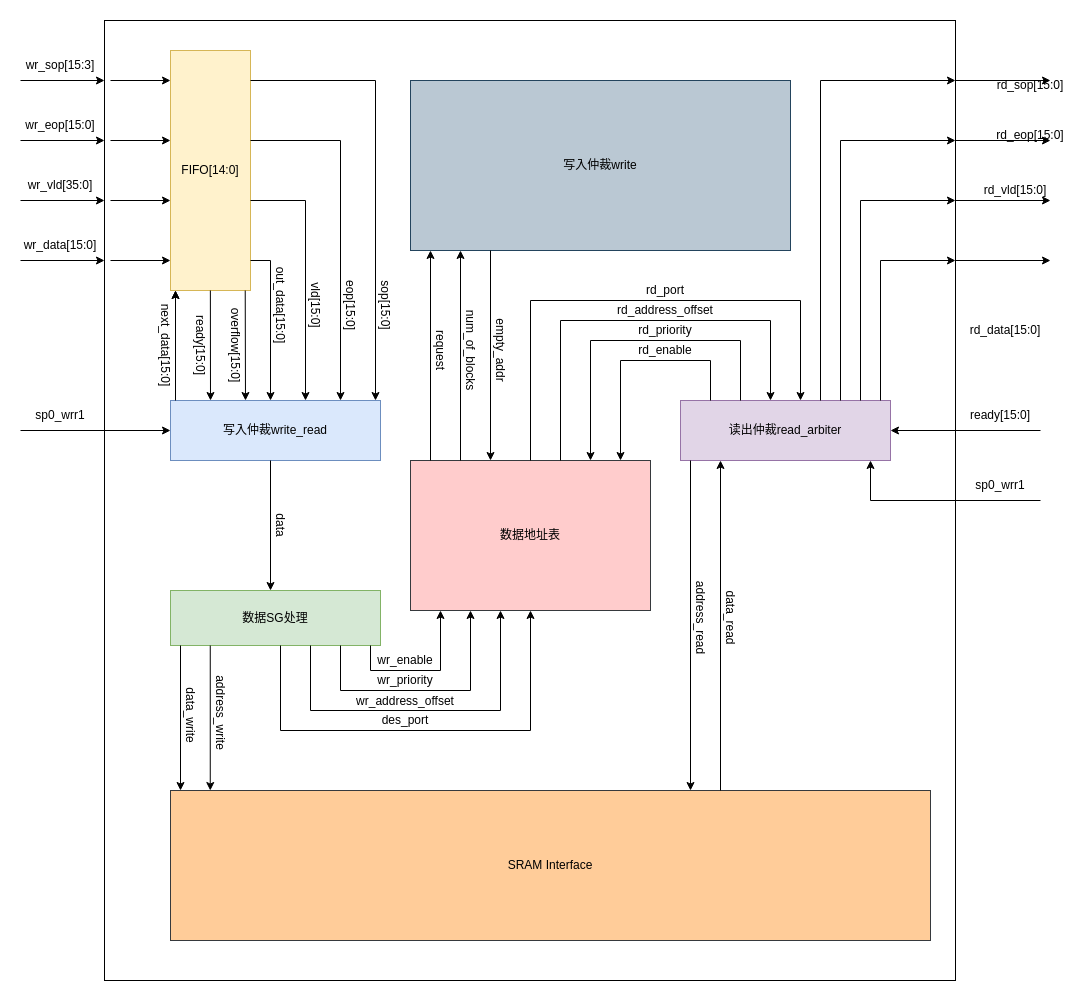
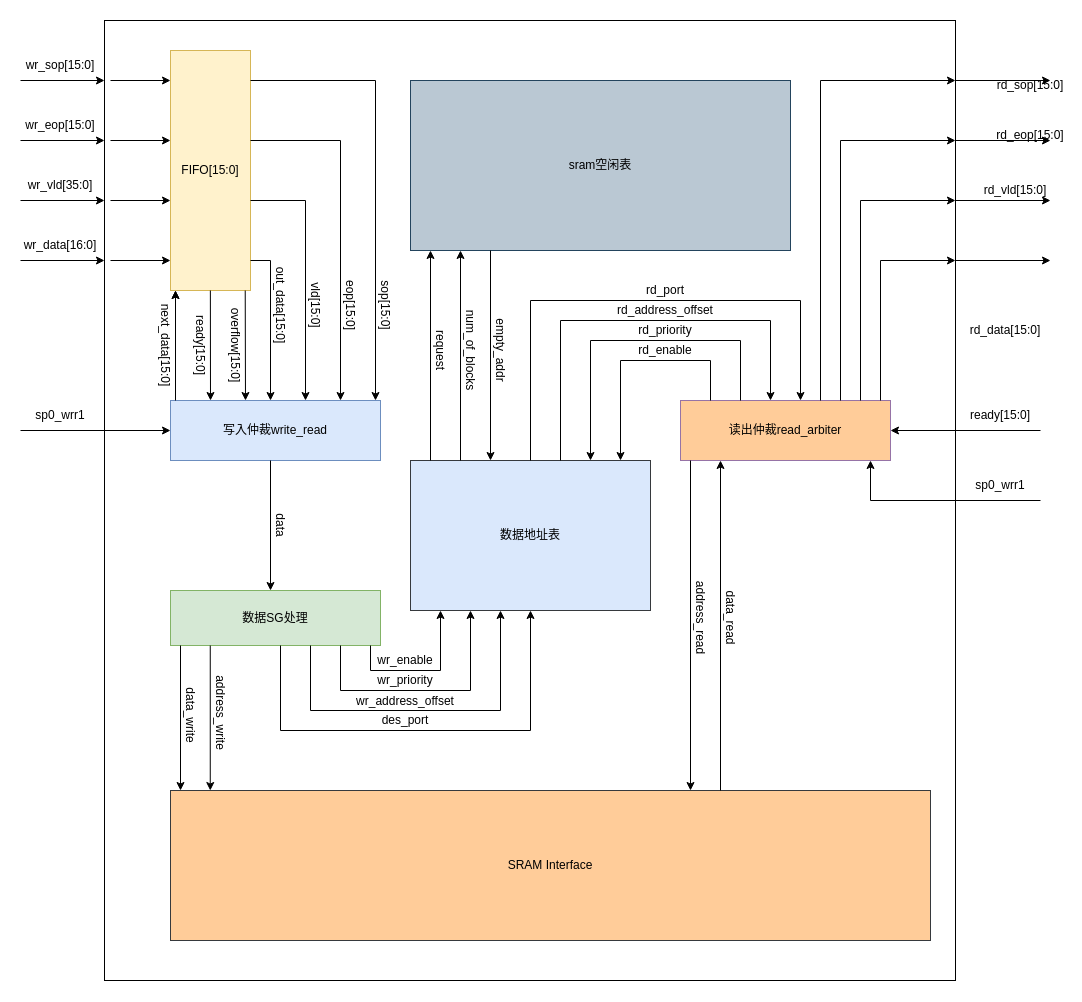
  <mxCell id="0" />
  <mxCell id="1" parent="0" />
  <mxCell id="2" value="" style="rounded=0;whiteSpace=wrap;html=1;fillColor=none;connectable=0;" parent="1" vertex="1"><mxGeometry x="104" y="20" width="851" height="960" as="geometry" /></mxCell>
- <mxCell id="3" value="wr_sop[15:3]" style="text;html=1;align=center;verticalAlign=middle;whiteSpace=wrap;rounded=0;" parent="1" vertex="1"><mxGeometry x="30" y="50" width="60" height="30" as="geometry" /></mxCell>
+ <mxCell id="3" value="wr_sop[15:0]" style="text;html=1;align=center;verticalAlign=middle;whiteSpace=wrap;rounded=0;" parent="1" vertex="1"><mxGeometry x="30" y="50" width="60" height="30" as="geometry" /></mxCell>
  <mxCell id="4" value="wr_eop[15:0]" style="text;html=1;align=center;verticalAlign=middle;whiteSpace=wrap;rounded=0;" parent="1" vertex="1"><mxGeometry x="30" y="110" width="60" height="30" as="geometry" /></mxCell>
  <mxCell id="5" value="wr_vld[35:0]" style="text;html=1;align=center;verticalAlign=middle;whiteSpace=wrap;rounded=0;" parent="1" vertex="1"><mxGeometry x="30" y="170" width="60" height="30" as="geometry" /></mxCell>
- <mxCell id="6" value="wr_data[15:0]" style="text;html=1;align=center;verticalAlign=middle;whiteSpace=wrap;rounded=0;" parent="1" vertex="1"><mxGeometry x="30" y="230" width="60" height="30" as="geometry" /></mxCell>
- <mxCell id="7" value="FIFO[14:0]" style="rounded=0;whiteSpace=wrap;html=1;fillColor=#fff2cc;strokeColor=#d6b656;connectable=0;" parent="1" vertex="1"><mxGeometry x="170" y="50" width="80" height="240" as="geometry" /></mxCell>
+ <mxCell id="6" value="wr_data[16:0]" style="text;html=1;align=center;verticalAlign=middle;whiteSpace=wrap;rounded=0;" parent="1" vertex="1"><mxGeometry x="30" y="230" width="60" height="30" as="geometry" /></mxCell>
+ <mxCell id="7" value="FIFO[15:0]" style="rounded=0;whiteSpace=wrap;html=1;fillColor=#fff2cc;strokeColor=#d6b656;connectable=0;" parent="1" vertex="1"><mxGeometry x="170" y="50" width="80" height="240" as="geometry" /></mxCell>
  <mxCell id="8" value="" style="endArrow=classic;html=1;rounded=0;" parent="1" edge="1"><mxGeometry width="50" height="50" relative="1" as="geometry"><mxPoint x="20" y="140" as="sourcePoint" /><mxPoint x="104" y="140" as="targetPoint" /></mxGeometry></mxCell>
  <mxCell id="9" value="" style="endArrow=classic;html=1;rounded=0;" parent="1" edge="1"><mxGeometry width="50" height="50" relative="1" as="geometry"><mxPoint x="20" y="80" as="sourcePoint" /><mxPoint x="104" y="80" as="targetPoint" /></mxGeometry></mxCell>
  <mxCell id="10" value="" style="endArrow=classic;html=1;rounded=0;" parent="1" edge="1"><mxGeometry width="50" height="50" relative="1" as="geometry"><mxPoint x="20" y="200" as="sourcePoint" /><mxPoint x="104" y="200" as="targetPoint" /></mxGeometry></mxCell>
  <mxCell id="11" value="" style="endArrow=classic;html=1;rounded=0;" parent="1" edge="1"><mxGeometry width="50" height="50" relative="1" as="geometry"><mxPoint x="20" y="260" as="sourcePoint" /><mxPoint x="104" y="260" as="targetPoint" /></mxGeometry></mxCell>
  <mxCell id="12" value="" style="endArrow=classic;html=1;rounded=0;" parent="1" edge="1"><mxGeometry width="50" height="50" relative="1" as="geometry"><mxPoint x="110" y="80" as="sourcePoint" /><mxPoint x="170" y="80" as="targetPoint" /></mxGeometry></mxCell>
  <mxCell id="13" value="" style="endArrow=classic;html=1;rounded=0;" parent="1" edge="1"><mxGeometry width="50" height="50" relative="1" as="geometry"><mxPoint x="110" y="140" as="sourcePoint" /><mxPoint x="170" y="140" as="targetPoint" /></mxGeometry></mxCell>
  <mxCell id="14" value="" style="endArrow=classic;html=1;rounded=0;" parent="1" edge="1"><mxGeometry width="50" height="50" relative="1" as="geometry"><mxPoint x="110" y="200" as="sourcePoint" /><mxPoint x="170" y="200" as="targetPoint" /></mxGeometry></mxCell>
  <mxCell id="15" value="" style="endArrow=classic;html=1;rounded=0;" parent="1" edge="1"><mxGeometry width="50" height="50" relative="1" as="geometry"><mxPoint x="110" y="260" as="sourcePoint" /><mxPoint x="170" y="260" as="targetPoint" /></mxGeometry></mxCell>
  <mxCell id="16" value="写入仲裁write_read" style="rounded=0;whiteSpace=wrap;html=1;connectable=0;fillColor=#dae8fc;strokeColor=#6c8ebf;" parent="1" vertex="1"><mxGeometry x="170" y="400" width="210" height="60" as="geometry" /></mxCell>
  <mxCell id="17" value="" style="endArrow=classic;html=1;rounded=0;" parent="1" edge="1"><mxGeometry width="50" height="50" relative="1" as="geometry"><mxPoint x="175" y="360" as="sourcePoint" /><mxPoint x="175" y="290" as="targetPoint" /></mxGeometry></mxCell>
  <mxCell id="18" value="next_data[15:0]" style="text;html=1;align=center;verticalAlign=middle;whiteSpace=wrap;rounded=0;rotation=90;" parent="1" vertex="1"><mxGeometry x="135" y="330" width="60" height="30" as="geometry" /></mxCell>
  <mxCell id="19" value="" style="endArrow=classic;html=1;rounded=0;" parent="1" edge="1"><mxGeometry width="50" height="50" relative="1" as="geometry"><mxPoint x="250" y="260" as="sourcePoint" /><mxPoint x="270" y="400" as="targetPoint" /><Array as="points"><mxPoint x="270" y="260" /></Array></mxGeometry></mxCell>
  <mxCell id="20" value="" style="endArrow=classic;html=1;rounded=0;movable=1;resizable=1;rotatable=1;deletable=1;editable=1;locked=0;connectable=1;" parent="1" edge="1"><mxGeometry width="50" height="50" relative="1" as="geometry"><mxPoint x="250" y="200" as="sourcePoint" /><mxPoint x="305" y="400" as="targetPoint" /><Array as="points"><mxPoint x="305" y="200" /></Array></mxGeometry></mxCell>
  <mxCell id="21" value="" style="endArrow=classic;html=1;rounded=0;" parent="1" edge="1"><mxGeometry width="50" height="50" relative="1" as="geometry"><mxPoint x="250" y="140" as="sourcePoint" /><mxPoint x="340" y="400" as="targetPoint" /><Array as="points"><mxPoint x="340" y="140" /></Array></mxGeometry></mxCell>
  <mxCell id="22" value="" style="endArrow=classic;html=1;rounded=0;" parent="1" edge="1"><mxGeometry width="50" height="50" relative="1" as="geometry"><mxPoint x="250" y="80" as="sourcePoint" /><mxPoint x="375" y="400" as="targetPoint" /><Array as="points"><mxPoint x="375" y="80" /></Array></mxGeometry></mxCell>
  <mxCell id="23" value="out_data[15:0]" style="text;html=1;align=center;verticalAlign=middle;whiteSpace=wrap;rounded=0;flipV=0;rotation=90;" parent="1" vertex="1"><mxGeometry x="250" y="290" width="60" height="30" as="geometry" /></mxCell>
  <mxCell id="24" value="vld[15:0]" style="text;html=1;align=center;verticalAlign=middle;whiteSpace=wrap;rounded=0;rotation=90;" parent="1" vertex="1"><mxGeometry x="285" y="290" width="60" height="30" as="geometry" /></mxCell>
  <mxCell id="25" value="eop[15:0]" style="text;html=1;align=center;verticalAlign=middle;whiteSpace=wrap;rounded=0;rotation=90;" parent="1" vertex="1"><mxGeometry x="320" y="290" width="60" height="30" as="geometry" /></mxCell>
  <mxCell id="26" value="sop[15:0]" style="text;html=1;align=center;verticalAlign=middle;whiteSpace=wrap;rounded=0;rotation=90;" parent="1" vertex="1"><mxGeometry x="355" y="290" width="60" height="30" as="geometry" /></mxCell>
  <mxCell id="27" value="" style="endArrow=classic;html=1;rounded=0;" parent="1" edge="1"><mxGeometry width="50" height="50" relative="1" as="geometry"><mxPoint x="209.86" y="290" as="sourcePoint" /><mxPoint x="210" y="400" as="targetPoint" /></mxGeometry></mxCell>
  <mxCell id="28" value="ready[15:0]" style="text;html=1;align=center;verticalAlign=middle;whiteSpace=wrap;rounded=0;rotation=90;" parent="1" vertex="1"><mxGeometry x="170" y="330" width="60" height="30" as="geometry" /></mxCell>
  <mxCell id="29" value="overflow[15:0]" style="text;html=1;align=center;verticalAlign=middle;whiteSpace=wrap;rounded=0;rotation=90;" parent="1" vertex="1"><mxGeometry x="205" y="330" width="60" height="30" as="geometry" /></mxCell>
  <mxCell id="30" value="" style="endArrow=classic;html=1;rounded=0;" parent="1" edge="1"><mxGeometry width="50" height="50" relative="1" as="geometry"><mxPoint x="175" y="400" as="sourcePoint" /><mxPoint x="175" y="290" as="targetPoint" /></mxGeometry></mxCell>
  <mxCell id="31" value="" style="endArrow=classic;html=1;rounded=0;" parent="1" edge="1"><mxGeometry width="50" height="50" relative="1" as="geometry"><mxPoint x="244.72" y="290" as="sourcePoint" /><mxPoint x="245" y="400" as="targetPoint" /></mxGeometry></mxCell>
  <mxCell id="32" value="数据SG处理" style="rounded=0;whiteSpace=wrap;html=1;connectable=0;fillColor=#d5e8d4;strokeColor=#82b366;" parent="1" vertex="1"><mxGeometry x="170" y="590" width="210" height="55" as="geometry" /></mxCell>
  <mxCell id="33" value="SRAM Interface" style="rounded=0;whiteSpace=wrap;html=1;connectable=0;fillColor=#ffcc99;strokeColor=#36393d;" parent="1" vertex="1"><mxGeometry x="170" y="790" width="760" height="150" as="geometry" /></mxCell>
  <mxCell id="34" value="" style="endArrow=classic;html=1;rounded=0;" parent="1" edge="1"><mxGeometry width="50" height="50" relative="1" as="geometry"><mxPoint x="270" y="460" as="sourcePoint" /><mxPoint x="270" y="590" as="targetPoint" /></mxGeometry></mxCell>
  <mxCell id="35" value="data" style="text;html=1;align=center;verticalAlign=middle;whiteSpace=wrap;rounded=0;rotation=90;" parent="1" vertex="1"><mxGeometry x="250" y="510" width="60" height="30" as="geometry" /></mxCell>
  <mxCell id="36" value="" style="endArrow=classic;html=1;rounded=0;" parent="1" edge="1"><mxGeometry width="50" height="50" relative="1" as="geometry"><mxPoint x="180" y="645" as="sourcePoint" /><mxPoint x="180" y="790" as="targetPoint" /></mxGeometry></mxCell>
  <mxCell id="37" value="" style="endArrow=classic;html=1;rounded=0;" parent="1" edge="1"><mxGeometry width="50" height="50" relative="1" as="geometry"><mxPoint x="209.76" y="645" as="sourcePoint" /><mxPoint x="209.76" y="790" as="targetPoint" /></mxGeometry></mxCell>
  <mxCell id="38" value="data_write" style="text;html=1;align=center;verticalAlign=middle;whiteSpace=wrap;rounded=0;rotation=90;" parent="1" vertex="1"><mxGeometry x="160" y="700" width="60" height="30" as="geometry" /></mxCell>
  <mxCell id="39" value="address_write" style="text;html=1;align=center;verticalAlign=middle;whiteSpace=wrap;rounded=0;rotation=90;" parent="1" vertex="1"><mxGeometry x="190" y="697.5" width="60" height="30" as="geometry" /></mxCell>
- <mxCell id="40" value="数据地址表" style="rounded=0;whiteSpace=wrap;html=1;fillColor=#ffcccc;strokeColor=#36393d;connectable=0;" parent="1" vertex="1"><mxGeometry x="410" y="460" width="240" height="150" as="geometry" /></mxCell>
+ <mxCell id="40" value="数据地址表" style="rounded=0;whiteSpace=wrap;html=1;fillColor=#dae8fc;strokeColor=#36393d;connectable=0;" parent="1" vertex="1"><mxGeometry x="410" y="460" width="240" height="150" as="geometry" /></mxCell>
  <mxCell id="41" value="" style="endArrow=classic;html=1;rounded=0;" parent="1" edge="1"><mxGeometry width="50" height="50" relative="1" as="geometry"><mxPoint x="370" y="645" as="sourcePoint" /><mxPoint x="440" y="610" as="targetPoint" /><Array as="points"><mxPoint x="370" y="670" /><mxPoint x="440" y="670" /></Array></mxGeometry></mxCell>
  <mxCell id="42" value="wr_enable" style="text;html=1;align=center;verticalAlign=middle;whiteSpace=wrap;rounded=0;" parent="1" vertex="1"><mxGeometry x="375" y="645" width="60" height="30" as="geometry" /></mxCell>
  <mxCell id="43" value="" style="endArrow=classic;html=1;rounded=0;" edge="1" parent="1"><mxGeometry width="50" height="50" relative="1" as="geometry"><mxPoint x="340" y="645" as="sourcePoint" /><mxPoint x="470" y="610" as="targetPoint" /><Array as="points"><mxPoint x="340" y="690" /><mxPoint x="470" y="690" /></Array></mxGeometry></mxCell>
  <mxCell id="44" value="wr_priority" style="text;html=1;align=center;verticalAlign=middle;whiteSpace=wrap;rounded=0;" vertex="1" parent="1"><mxGeometry x="375" y="665" width="60" height="30" as="geometry" /></mxCell>
  <mxCell id="45" value="" style="endArrow=classic;html=1;rounded=0;" edge="1" parent="1"><mxGeometry width="50" height="50" relative="1" as="geometry"><mxPoint x="310" y="645" as="sourcePoint" /><mxPoint x="500" y="610" as="targetPoint" /><Array as="points"><mxPoint x="310" y="710" /><mxPoint x="500" y="710" /></Array></mxGeometry></mxCell>
  <mxCell id="46" value="wr_address_offset" style="text;html=1;align=center;verticalAlign=middle;whiteSpace=wrap;rounded=0;" vertex="1" parent="1"><mxGeometry x="375" y="686" width="60" height="30" as="geometry" /></mxCell>
  <mxCell id="47" value="" style="endArrow=classic;html=1;rounded=0;" edge="1" parent="1"><mxGeometry width="50" height="50" relative="1" as="geometry"><mxPoint x="280" y="645" as="sourcePoint" /><mxPoint x="530" y="610" as="targetPoint" /><Array as="points"><mxPoint x="280" y="730" /><mxPoint x="530" y="730" /></Array></mxGeometry></mxCell>
  <mxCell id="48" value="des_port" style="text;html=1;align=center;verticalAlign=middle;whiteSpace=wrap;rounded=0;" vertex="1" parent="1"><mxGeometry x="375" y="705" width="60" height="30" as="geometry" /></mxCell>
  <mxCell id="49" value="" style="endArrow=classic;html=1;rounded=0;" edge="1" parent="1"><mxGeometry width="50" height="50" relative="1" as="geometry"><mxPoint x="20" y="430" as="sourcePoint" /><mxPoint x="170" y="430" as="targetPoint" /></mxGeometry></mxCell>
  <mxCell id="50" value="sp0_wrr1" style="text;html=1;align=center;verticalAlign=middle;whiteSpace=wrap;rounded=0;" vertex="1" parent="1"><mxGeometry x="30" y="400" width="60" height="30" as="geometry" /></mxCell>
- <mxCell id="51" value="读出仲裁read_arbiter" style="rounded=0;whiteSpace=wrap;html=1;fillColor=#e1d5e7;strokeColor=#9673a6;connectable=0;" vertex="1" parent="1"><mxGeometry x="680" y="400" width="210" height="60" as="geometry" /></mxCell>
+ <mxCell id="51" value="读出仲裁read_arbiter" style="rounded=0;whiteSpace=wrap;html=1;fillColor=#ffcc99;strokeColor=#9673a6;connectable=0;" vertex="1" parent="1"><mxGeometry x="680" y="400" width="210" height="60" as="geometry" /></mxCell>
  <mxCell id="52" value="" style="endArrow=classic;html=1;rounded=0;" edge="1" parent="1"><mxGeometry width="50" height="50" relative="1" as="geometry"><mxPoint x="690" y="460" as="sourcePoint" /><mxPoint x="690" y="790" as="targetPoint" /></mxGeometry></mxCell>
  <mxCell id="53" value="address_read" style="text;html=1;align=center;verticalAlign=middle;whiteSpace=wrap;rounded=0;rotation=90;" vertex="1" parent="1"><mxGeometry x="670" y="602.5" width="60" height="30" as="geometry" /></mxCell>
  <mxCell id="54" value="" style="endArrow=classic;html=1;rounded=0;" edge="1" parent="1"><mxGeometry width="50" height="50" relative="1" as="geometry"><mxPoint x="720" y="790" as="sourcePoint" /><mxPoint x="720" y="460" as="targetPoint" /></mxGeometry></mxCell>
  <mxCell id="55" value="data_read" style="text;html=1;align=center;verticalAlign=middle;whiteSpace=wrap;rounded=0;rotation=90;" vertex="1" parent="1"><mxGeometry x="700" y="602.5" width="60" height="30" as="geometry" /></mxCell>
  <mxCell id="56" value="" style="endArrow=classic;html=1;rounded=0;" edge="1" parent="1"><mxGeometry width="50" height="50" relative="1" as="geometry"><mxPoint x="710" y="400" as="sourcePoint" /><mxPoint x="620" y="460" as="targetPoint" /><Array as="points"><mxPoint x="710" y="360" /><mxPoint x="620" y="360" /></Array></mxGeometry></mxCell>
  <mxCell id="57" value="rd_enable" style="text;html=1;align=center;verticalAlign=middle;whiteSpace=wrap;rounded=0;" vertex="1" parent="1"><mxGeometry x="635" y="335" width="60" height="30" as="geometry" /></mxCell>
  <mxCell id="58" value="" style="endArrow=classic;html=1;rounded=0;" edge="1" parent="1"><mxGeometry width="50" height="50" relative="1" as="geometry"><mxPoint x="740" y="400" as="sourcePoint" /><mxPoint x="590" y="460" as="targetPoint" /><Array as="points"><mxPoint x="740" y="340" /><mxPoint x="590" y="340" /></Array></mxGeometry></mxCell>
  <mxCell id="59" value="rd_priority" style="text;html=1;align=center;verticalAlign=middle;whiteSpace=wrap;rounded=0;" vertex="1" parent="1"><mxGeometry x="635" y="315" width="60" height="30" as="geometry" /></mxCell>
  <mxCell id="60" value="" style="endArrow=classic;html=1;rounded=0;" edge="1" parent="1"><mxGeometry width="50" height="50" relative="1" as="geometry"><mxPoint x="560" y="460" as="sourcePoint" /><mxPoint x="770" y="400" as="targetPoint" /><Array as="points"><mxPoint x="560" y="320" /><mxPoint x="770" y="320" /></Array></mxGeometry></mxCell>
  <mxCell id="61" value="rd_address_offset" style="text;html=1;align=center;verticalAlign=middle;whiteSpace=wrap;rounded=0;" vertex="1" parent="1"><mxGeometry x="635" y="295" width="60" height="30" as="geometry" /></mxCell>
  <mxCell id="62" value="" style="endArrow=classic;html=1;rounded=0;" edge="1" parent="1"><mxGeometry width="50" height="50" relative="1" as="geometry"><mxPoint x="530" y="460" as="sourcePoint" /><mxPoint x="800" y="400" as="targetPoint" /><Array as="points"><mxPoint x="530" y="300" /><mxPoint x="800" y="300" /></Array></mxGeometry></mxCell>
  <mxCell id="63" value="rd_port" style="text;html=1;align=center;verticalAlign=middle;whiteSpace=wrap;rounded=0;" vertex="1" parent="1"><mxGeometry x="635" y="275" width="60" height="30" as="geometry" /></mxCell>
  <mxCell id="64" value="" style="endArrow=classic;html=1;rounded=0;" edge="1" parent="1"><mxGeometry width="50" height="50" relative="1" as="geometry"><mxPoint x="1040" y="430" as="sourcePoint" /><mxPoint x="890" y="430" as="targetPoint" /></mxGeometry></mxCell>
  <mxCell id="65" value="ready[15:0]" style="text;html=1;align=center;verticalAlign=middle;whiteSpace=wrap;rounded=0;" vertex="1" parent="1"><mxGeometry x="970" y="400" width="60" height="30" as="geometry" /></mxCell>
  <mxCell id="66" value="" style="endArrow=classic;html=1;rounded=0;" edge="1" parent="1"><mxGeometry width="50" height="50" relative="1" as="geometry"><mxPoint x="820" y="400" as="sourcePoint" /><mxPoint x="955" y="80" as="targetPoint" /><Array as="points"><mxPoint x="820" y="80" /></Array></mxGeometry></mxCell>
  <mxCell id="67" value="" style="endArrow=classic;html=1;rounded=0;" edge="1" parent="1"><mxGeometry width="50" height="50" relative="1" as="geometry"><mxPoint x="840" y="400" as="sourcePoint" /><mxPoint x="955" y="140" as="targetPoint" /><Array as="points"><mxPoint x="840" y="140" /></Array></mxGeometry></mxCell>
  <mxCell id="68" value="" style="endArrow=classic;html=1;rounded=0;" edge="1" parent="1"><mxGeometry width="50" height="50" relative="1" as="geometry"><mxPoint x="860" y="400" as="sourcePoint" /><mxPoint x="955" y="200" as="targetPoint" /><Array as="points"><mxPoint x="860" y="200" /></Array></mxGeometry></mxCell>
  <mxCell id="69" value="" style="endArrow=classic;html=1;rounded=0;" edge="1" parent="1"><mxGeometry width="50" height="50" relative="1" as="geometry"><mxPoint x="880" y="400" as="sourcePoint" /><mxPoint x="955" y="260" as="targetPoint" /><Array as="points"><mxPoint x="880" y="260" /></Array></mxGeometry></mxCell>
  <mxCell id="70" value="rd_sop[15:0]" style="text;html=1;align=center;verticalAlign=middle;whiteSpace=wrap;rounded=0;" vertex="1" parent="1"><mxGeometry x="1000" y="70" width="60" height="30" as="geometry" /></mxCell>
  <mxCell id="71" value="" style="endArrow=classic;html=1;rounded=0;" edge="1" parent="1"><mxGeometry width="50" height="50" relative="1" as="geometry"><mxPoint x="955" y="80" as="sourcePoint" /><mxPoint x="1050" y="80" as="targetPoint" /></mxGeometry></mxCell>
  <mxCell id="72" value="" style="endArrow=classic;html=1;rounded=0;" edge="1" parent="1"><mxGeometry width="50" height="50" relative="1" as="geometry"><mxPoint x="955" y="140" as="sourcePoint" /><mxPoint x="1050" y="140" as="targetPoint" /></mxGeometry></mxCell>
  <mxCell id="73" value="" style="endArrow=classic;html=1;rounded=0;" edge="1" parent="1"><mxGeometry width="50" height="50" relative="1" as="geometry"><mxPoint x="955" y="200" as="sourcePoint" /><mxPoint x="1050" y="200" as="targetPoint" /></mxGeometry></mxCell>
  <mxCell id="74" value="" style="endArrow=classic;html=1;rounded=0;" edge="1" parent="1"><mxGeometry width="50" height="50" relative="1" as="geometry"><mxPoint x="955" y="260" as="sourcePoint" /><mxPoint x="1050" y="260" as="targetPoint" /></mxGeometry></mxCell>
  <mxCell id="75" value="rd_eop[15:0]" style="text;html=1;align=center;verticalAlign=middle;whiteSpace=wrap;rounded=0;" vertex="1" parent="1"><mxGeometry x="1000" y="120" width="60" height="30" as="geometry" /></mxCell>
  <mxCell id="76" value="rd_vld[15:0]" style="text;html=1;align=center;verticalAlign=middle;whiteSpace=wrap;rounded=0;" vertex="1" parent="1"><mxGeometry x="985" y="175" width="60" height="30" as="geometry" /></mxCell>
  <mxCell id="77" value="rd_data[15:0]" style="text;html=1;align=center;verticalAlign=middle;whiteSpace=wrap;rounded=0;" vertex="1" parent="1"><mxGeometry x="975" y="315" width="60" height="30" as="geometry" /></mxCell>
- <mxCell id="78" value="写入仲裁write" style="rounded=0;whiteSpace=wrap;html=1;fillColor=#bac8d3;strokeColor=#23445d;connectable=0;" vertex="1" parent="1"><mxGeometry x="410" y="80" width="380" height="170" as="geometry" /></mxCell>
+ <mxCell id="78" value="sram空闲表" style="rounded=0;whiteSpace=wrap;html=1;fillColor=#bac8d3;strokeColor=#23445d;connectable=0;" vertex="1" parent="1"><mxGeometry x="410" y="80" width="380" height="170" as="geometry" /></mxCell>
  <mxCell id="79" value="" style="endArrow=classic;html=1;rounded=0;" edge="1" parent="1"><mxGeometry width="50" height="50" relative="1" as="geometry"><mxPoint x="430" y="460" as="sourcePoint" /><mxPoint x="430" y="250" as="targetPoint" /></mxGeometry></mxCell>
  <mxCell id="80" value="" style="endArrow=classic;html=1;rounded=0;" edge="1" parent="1"><mxGeometry width="50" height="50" relative="1" as="geometry"><mxPoint x="490" y="250" as="sourcePoint" /><mxPoint x="490" y="460" as="targetPoint" /></mxGeometry></mxCell>
  <mxCell id="81" value="request" style="text;html=1;align=center;verticalAlign=middle;whiteSpace=wrap;rounded=0;rotation=90;" vertex="1" parent="1"><mxGeometry x="410" y="335" width="60" height="30" as="geometry" /></mxCell>
  <mxCell id="82" value="empty_addr" style="text;html=1;align=center;verticalAlign=middle;whiteSpace=wrap;rounded=0;rotation=90;" vertex="1" parent="1"><mxGeometry x="470" y="335" width="60" height="30" as="geometry" /></mxCell>
  <mxCell id="83" value="" style="endArrow=classic;html=1;rounded=0;" edge="1" parent="1"><mxGeometry width="50" height="50" relative="1" as="geometry"><mxPoint x="460" y="460" as="sourcePoint" /><mxPoint x="460" y="250" as="targetPoint" /></mxGeometry></mxCell>
  <mxCell id="84" value="num_of_blocks" style="text;html=1;align=center;verticalAlign=middle;whiteSpace=wrap;rounded=0;rotation=90;" vertex="1" parent="1"><mxGeometry x="440" y="335" width="60" height="30" as="geometry" /></mxCell>
  <mxCell id="85" value="" style="endArrow=classic;html=1;rounded=0;" edge="1" parent="1"><mxGeometry width="50" height="50" relative="1" as="geometry"><mxPoint x="1040" y="500" as="sourcePoint" /><mxPoint x="870" y="460" as="targetPoint" /><Array as="points"><mxPoint x="870" y="500" /></Array></mxGeometry></mxCell>
  <mxCell id="86" value="sp0_wrr1" style="text;html=1;align=center;verticalAlign=middle;whiteSpace=wrap;rounded=0;" vertex="1" parent="1"><mxGeometry x="970" y="470" width="60" height="30" as="geometry" /></mxCell>
